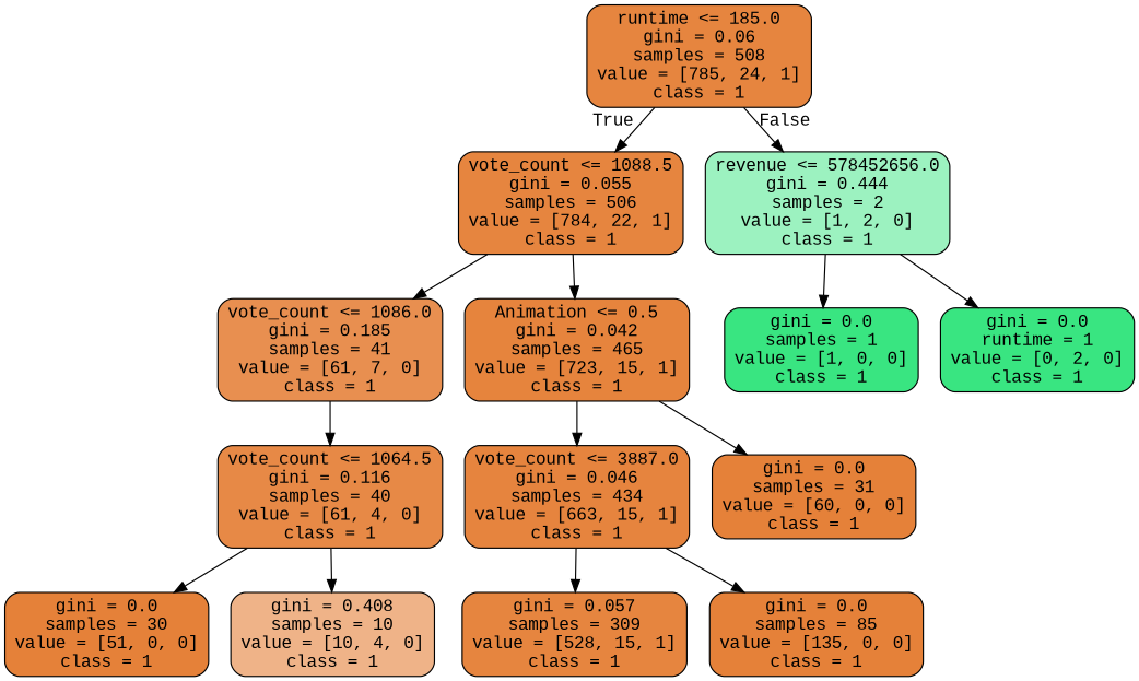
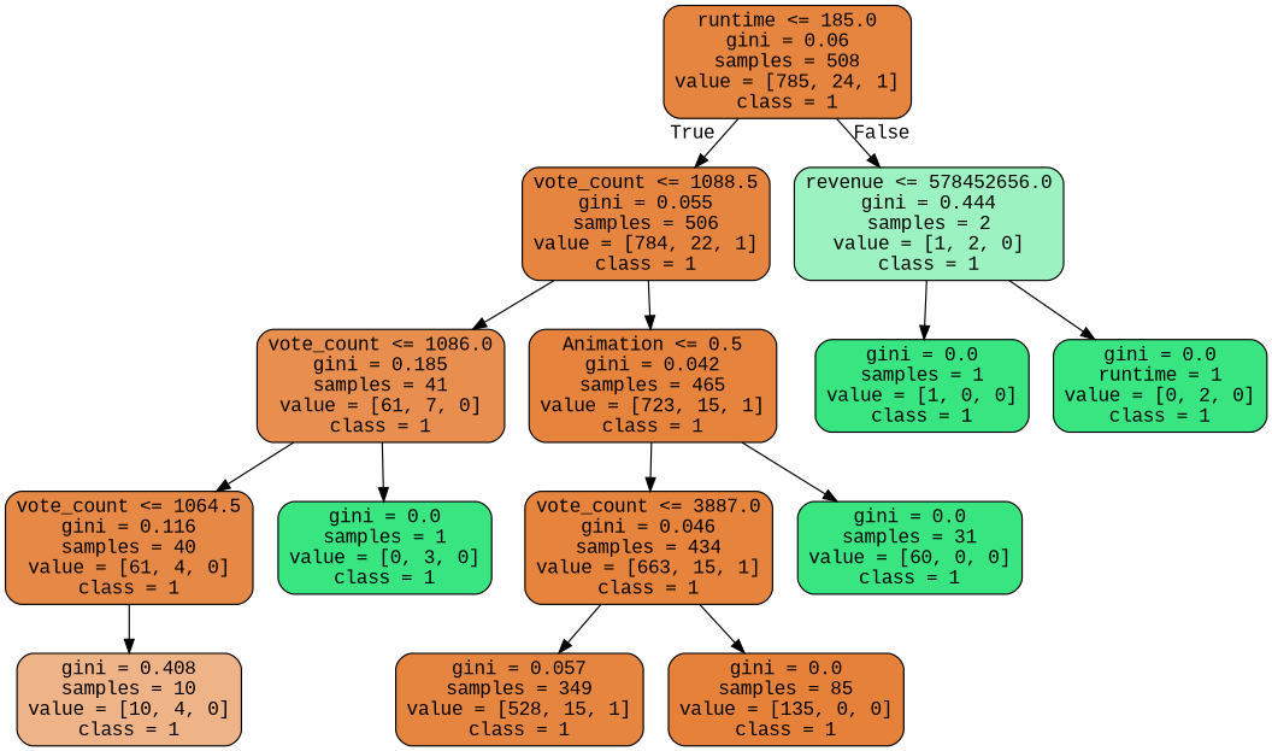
  digraph {
    fontname="Liberation Mono"
    node [color=black fillcolor="#e6853f" fontname="Liberation Mono" shape=box style="filled, rounded"]
    edge [fontname="Liberation Mono"]
    n1 [label="runtime <= 185.0\ngini = 0.06\nsamples = 508\nvalue = [785, 24, 1]\nclass = 1"]
    n2 [label="vote_count <= 1088.5\ngini = 0.055\nsamples = 506\nvalue = [784, 22, 1]\nclass = 1"]
    n3 [fillcolor="#9cf2c0" label="revenue <= 578452656.0\ngini = 0.444\nsamples = 2\nvalue = [1, 2, 0]\nclass = 1"]
    n4 [fillcolor="#e88f50" label="vote_count <= 1086.0\ngini = 0.185\nsamples = 41\nvalue = [61, 7, 0]\nclass = 1"]
    n5 [fillcolor="#e6843d" label="Animation <= 0.5\ngini = 0.042\nsamples = 465\nvalue = [723, 15, 1]\nclass = 1"]
    n6 [fillcolor="#39e581" label="gini = 0.0\nsamples = 1\nvalue = [1, 0, 0]\nclass = 1"]
    n7 [fillcolor="#39e581" label="gini = 0.0\nruntime = 1\nvalue = [0, 2, 0]\nclass = 1"]
    n8 [fillcolor="#e78946" label="vote_count <= 1064.5\ngini = 0.116\nsamples = 40\nvalue = [61, 4, 0]\nclass = 1"]
+   n9 [fillcolor="#39e581" label="gini = 0.0\nsamples = 1\nvalue = [0, 3, 0]\nclass = 1"]
    n10 [fillcolor="#e6843e" label="vote_count <= 3887.0\ngini = 0.046\nsamples = 434\nvalue = [663, 15, 1]\nclass = 1"]
-   n11 [fillcolor="#e58139" label="gini = 0.0\nsamples = 31\nvalue = [60, 0, 0]\nclass = 1"]
-   n12 [fillcolor="#e58139" label="gini = 0.0\nsamples = 30\nvalue = [51, 0, 0]\nclass = 1"]
+   n11 [fillcolor="#39e581" label="gini = 0.0\nsamples = 31\nvalue = [60, 0, 0]\nclass = 1"]
    n13 [fillcolor="#efb388" label="gini = 0.408\nsamples = 10\nvalue = [10, 4, 0]\nclass = 1"]
-   n14 [label="gini = 0.057\nsamples = 309\nvalue = [528, 15, 1]\nclass = 1"]
+   n14 [label="gini = 0.057\nsamples = 349\nvalue = [528, 15, 1]\nclass = 1"]
    n15 [fillcolor="#e58139" label="gini = 0.0\nsamples = 85\nvalue = [135, 0, 0]\nclass = 1"]
    n1 -> n2 [headlabel=True labelangle=45 labeldistance=2.5]
    n1 -> n3 [headlabel=False labelangle=-45 labeldistance=2.5]
    n2 -> n4
    n2 -> n5
    n3 -> n6
    n3 -> n7
    n4 -> n8
+   n4 -> n9
    n5 -> n10
    n5 -> n11
-   n8 -> n12
    n8 -> n13
    n10 -> n14
    n10 -> n15
  }
